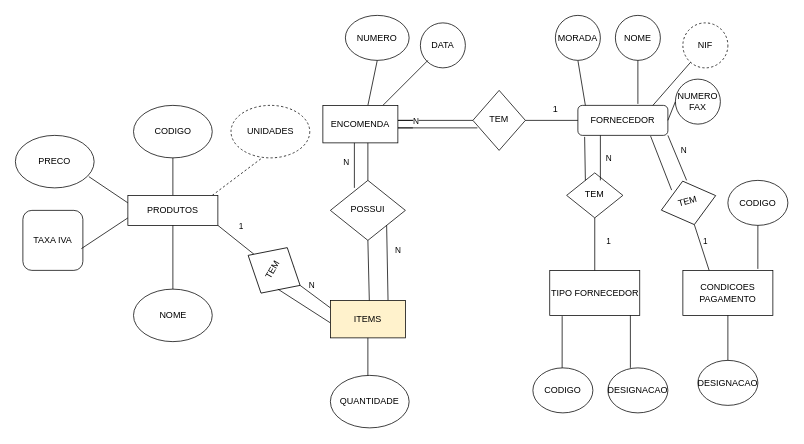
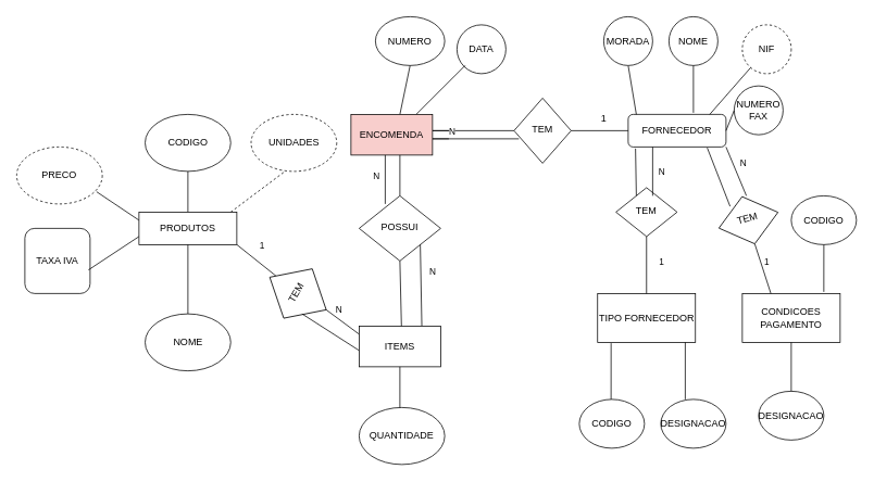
  <mxCell id="0" />
  <mxCell id="1" parent="0" />
  <mxCell id="2" value="POSSUI&lt;br&gt;" style="rhombus;whiteSpace=wrap;html=1;shadow=0;fontFamily=Helvetica;fontSize=12;align=center;strokeWidth=1;spacing=6;spacingTop=-4;" parent="1" vertex="1"><mxGeometry x="440" y="240" width="100" height="80" as="geometry" /></mxCell>
  <mxCell id="3" value="CODIGO&lt;br&gt;" style="ellipse;whiteSpace=wrap;html=1;" vertex="1" parent="1"><mxGeometry x="177.5" y="140" width="105" height="70" as="geometry" /></mxCell>
- <mxCell id="4" value="PRECO&lt;br&gt;" style="ellipse;whiteSpace=wrap;html=1;" vertex="1" parent="1"><mxGeometry y="180" width="105" height="70" as="geometry" x="20" /></mxCell>
+ <mxCell id="4" value="PRECO&lt;br&gt;" style="ellipse;whiteSpace=wrap;html=1;dashed=1;" vertex="1" parent="1"><mxGeometry y="180" width="105" height="70" as="geometry" x="20" /></mxCell>
  <mxCell id="5" style="edgeStyle=orthogonalEdgeStyle;rounded=0;orthogonalLoop=1;jettySize=auto;html=1;exitX=0.5;exitY=1;exitDx=0;exitDy=0;" edge="1" parent="1"><mxGeometry relative="1" as="geometry"><mxPoint x="840" y="360" as="sourcePoint" /><mxPoint x="840" y="360" as="targetPoint" /></mxGeometry></mxCell>
  <mxCell id="6" value="" style="endArrow=none;html=1;rounded=0;entryX=0.933;entryY=0.786;entryDx=0;entryDy=0;entryPerimeter=0;exitX=0;exitY=0.25;exitDx=0;exitDy=0;" edge="1" parent="1" target="4"><mxGeometry width="50" height="50" relative="1" as="geometry"><mxPoint x="170" y="270" as="sourcePoint" /><mxPoint x="460" y="350" as="targetPoint" /></mxGeometry></mxCell>
  <mxCell id="7" value="" style="endArrow=none;html=1;rounded=0;entryX=0.5;entryY=1;entryDx=0;entryDy=0;exitX=0.5;exitY=0;exitDx=0;exitDy=0;" edge="1" parent="1" target="3"><mxGeometry width="50" height="50" relative="1" as="geometry"><mxPoint x="230" y="260" as="sourcePoint" /><mxPoint x="460" y="350" as="targetPoint" /></mxGeometry></mxCell>
  <mxCell id="8" value="UNIDADES&lt;br&gt;" style="ellipse;whiteSpace=wrap;html=1;strokeColor=default;dashed=1;" vertex="1" parent="1"><mxGeometry x="307.5" y="140" width="105" height="70" as="geometry" /></mxCell>
  <mxCell id="9" value="" style="endArrow=none;dashed=1;html=1;rounded=0;entryX=0.395;entryY=1;entryDx=0;entryDy=0;entryPerimeter=0;" edge="1" parent="1" target="8"><mxGeometry width="50" height="50" relative="1" as="geometry"><mxPoint x="282.5" y="260" as="sourcePoint" /><mxPoint x="332.5" y="210" as="targetPoint" /></mxGeometry></mxCell>
  <mxCell id="10" value="TAXA IVA" style="whiteSpace=wrap;html=1;aspect=fixed;rounded=1;" vertex="1" parent="1"><mxGeometry x="30" y="280" width="80" height="80" as="geometry" /></mxCell>
  <mxCell id="11" value="" style="endArrow=none;html=1;rounded=0;exitX=0.975;exitY=0.638;exitDx=0;exitDy=0;exitPerimeter=0;" edge="1" parent="1" source="10"><mxGeometry width="50" height="50" relative="1" as="geometry"><mxPoint x="120" y="340" as="sourcePoint" /><mxPoint x="170" y="290" as="targetPoint" /></mxGeometry></mxCell>
  <mxCell id="12" value="" style="endArrow=none;html=1;rounded=0;entryX=1;entryY=1;entryDx=0;entryDy=0;" edge="1" parent="1" source="17"><mxGeometry width="50" height="50" relative="1" as="geometry"><mxPoint x="380" y="380" as="sourcePoint" /><mxPoint x="290" y="300" as="targetPoint" /></mxGeometry></mxCell>
  <mxCell id="13" value="1&lt;br&gt;" style="edgeLabel;html=1;align=center;verticalAlign=middle;resizable=0;points=[];" vertex="1" connectable="0" parent="12"><mxGeometry x="0.315" y="-4" relative="1" as="geometry"><mxPoint x="11" y="-10" as="offset" /></mxGeometry></mxCell>
  <mxCell id="14" value="" style="endArrow=none;html=1;rounded=0;entryX=0.5;entryY=1;entryDx=0;entryDy=0;exitX=0;exitY=0.25;exitDx=0;exitDy=0;" edge="1" parent="1" target="17"><mxGeometry width="50" height="50" relative="1" as="geometry"><mxPoint x="440" y="410" as="sourcePoint" /><mxPoint x="447.5" y="420" as="targetPoint" /></mxGeometry></mxCell>
  <mxCell id="15" value="N&lt;br&gt;" style="edgeLabel;html=1;align=center;verticalAlign=middle;resizable=0;points=[];" vertex="1" connectable="0" parent="14"><mxGeometry x="0.296" y="-2" relative="1" as="geometry"><mxPoint y="-9" as="offset" /></mxGeometry></mxCell>
  <mxCell id="16" value="" style="endArrow=none;html=1;rounded=0;entryX=1;entryY=1;entryDx=0;entryDy=0;" edge="1" parent="1" target="17"><mxGeometry width="50" height="50" relative="1" as="geometry"><mxPoint x="380" y="380" as="sourcePoint" /><mxPoint x="290" y="300" as="targetPoint" /></mxGeometry></mxCell>
  <mxCell id="17" value="TEM&lt;br&gt;" style="rhombus;whiteSpace=wrap;html=1;shadow=0;fontFamily=Helvetica;fontSize=12;align=center;strokeWidth=1;spacing=6;spacingTop=-4;rotation=-60;" parent="1" vertex="1"><mxGeometry x="330" y="320" width="70" height="80" as="geometry" /></mxCell>
  <mxCell id="18" value="" style="endArrow=none;html=1;rounded=0;entryX=0.5;entryY=1;entryDx=0;entryDy=0;exitX=0.433;exitY=0.05;exitDx=0;exitDy=0;exitPerimeter=0;" edge="1" parent="1" target="2"><mxGeometry width="50" height="50" relative="1" as="geometry"><mxPoint x="491.96" y="402" as="sourcePoint" /><mxPoint x="460" y="350" as="targetPoint" /></mxGeometry></mxCell>
  <mxCell id="19" value="" style="endArrow=none;html=1;rounded=0;entryX=0.5;entryY=1;entryDx=0;entryDy=0;exitX=0.5;exitY=0;exitDx=0;exitDy=0;" edge="1" parent="1" source="2"><mxGeometry width="50" height="50" relative="1" as="geometry"><mxPoint x="410" y="400" as="sourcePoint" /><mxPoint x="490" y="180" as="targetPoint" /></mxGeometry></mxCell>
  <mxCell id="20" value="" style="endArrow=none;html=1;rounded=0;exitX=0;exitY=0.75;exitDx=0;exitDy=0;" edge="1" parent="1"><mxGeometry width="50" height="50" relative="1" as="geometry"><mxPoint x="440" y="430" as="sourcePoint" /><mxPoint x="370" y="385" as="targetPoint" /></mxGeometry></mxCell>
  <mxCell id="21" value="" style="endArrow=none;html=1;rounded=0;exitX=0.5;exitY=0;exitDx=0;exitDy=0;entryX=1;entryY=1;entryDx=0;entryDy=0;" edge="1" parent="1" target="2"><mxGeometry width="50" height="50" relative="1" as="geometry"><mxPoint x="516.88" y="400" as="sourcePoint" /><mxPoint x="510.005" y="317.5" as="targetPoint" /></mxGeometry></mxCell>
  <mxCell id="22" value="N&lt;br&gt;" style="edgeLabel;html=1;align=center;verticalAlign=middle;resizable=0;points=[];" vertex="1" connectable="0" parent="21"><mxGeometry x="0.361" y="2" relative="1" as="geometry"><mxPoint x="16" as="offset" /></mxGeometry></mxCell>
  <mxCell id="23" value="" style="endArrow=none;html=1;rounded=0;entryX=0.35;entryY=0.975;entryDx=0;entryDy=0;entryPerimeter=0;exitX=0.32;exitY=0.125;exitDx=0;exitDy=0;exitPerimeter=0;" edge="1" parent="1" source="2"><mxGeometry width="50" height="50" relative="1" as="geometry"><mxPoint x="410" y="350" as="sourcePoint" /><mxPoint x="472" y="179" as="targetPoint" /></mxGeometry></mxCell>
  <mxCell id="24" value="N&lt;br&gt;" style="edgeLabel;html=1;align=center;verticalAlign=middle;resizable=0;points=[];" vertex="1" connectable="0" parent="23"><mxGeometry x="0.127" y="-2" relative="1" as="geometry"><mxPoint x="-14" y="5" as="offset" /></mxGeometry></mxCell>
  <mxCell id="25" value="NUMERO&lt;br&gt;" style="ellipse;whiteSpace=wrap;html=1;aspect=fixed;" vertex="1" parent="1"><mxGeometry x="460" y="20" width="85" height="60" as="geometry" /></mxCell>
  <mxCell id="26" value="DATA&lt;br&gt;" style="ellipse;whiteSpace=wrap;html=1;aspect=fixed;" vertex="1" parent="1"><mxGeometry x="560" y="30" width="60" height="60" as="geometry" /></mxCell>
  <mxCell id="27" value="" style="endArrow=none;html=1;rounded=0;exitX=0.5;exitY=0;exitDx=0;exitDy=0;entryX=0.5;entryY=1;entryDx=0;entryDy=0;" edge="1" parent="1" target="25"><mxGeometry width="50" height="50" relative="1" as="geometry"><mxPoint x="490" y="140" as="sourcePoint" /><mxPoint x="484" y="110" as="targetPoint" /></mxGeometry></mxCell>
  <mxCell id="28" value="" style="endArrow=none;html=1;rounded=0;" edge="1" parent="1"><mxGeometry width="50" height="50" relative="1" as="geometry"><mxPoint x="510" y="140" as="sourcePoint" /><mxPoint x="570" as="targetPoint" y="80" /></mxGeometry></mxCell>
  <mxCell id="29" value="TEM&lt;br&gt;" style="rhombus;whiteSpace=wrap;html=1;shadow=0;fontFamily=Helvetica;fontSize=12;align=center;strokeWidth=1;spacing=6;spacingTop=-4;rotation=0;" vertex="1" parent="1"><mxGeometry x="630" y="120" width="70" height="80" as="geometry" /></mxCell>
  <mxCell id="30" value="" style="endArrow=none;html=1;rounded=0;entryX=1;entryY=0.5;entryDx=0;entryDy=0;exitX=0;exitY=0.5;exitDx=0;exitDy=0;" edge="1" parent="1" source="29"><mxGeometry width="50" height="50" relative="1" as="geometry"><mxPoint x="540" y="280" as="sourcePoint" /><mxPoint x="550" y="160" as="targetPoint" /><Array as="points"><mxPoint x="530" y="160" /></Array></mxGeometry></mxCell>
  <mxCell id="31" value="N&lt;br&gt;" style="edgeLabel;html=1;align=center;verticalAlign=middle;resizable=0;points=[];" vertex="1" connectable="0" parent="30"><mxGeometry x="0.275" relative="1" as="geometry"><mxPoint as="offset" /></mxGeometry></mxCell>
  <mxCell id="32" value="" style="endArrow=none;html=1;rounded=0;entryX=1;entryY=0.75;entryDx=0;entryDy=0;exitX=0.086;exitY=0.625;exitDx=0;exitDy=0;exitPerimeter=0;" edge="1" parent="1" source="29"><mxGeometry width="50" height="50" relative="1" as="geometry"><mxPoint x="540" y="280" as="sourcePoint" /><mxPoint x="550" y="170" as="targetPoint" /><Array as="points"><mxPoint x="530" y="170" /></Array></mxGeometry></mxCell>
  <mxCell id="33" value="FORNECEDOR&lt;br&gt;" style="rounded=1;whiteSpace=wrap;html=1;fontSize=12;glass=0;strokeWidth=1;shadow=0;" vertex="1" parent="1"><mxGeometry x="770" y="140" width="120" height="40" as="geometry" /></mxCell>
  <mxCell id="34" value="" style="endArrow=none;html=1;rounded=0;entryX=1;entryY=0.5;entryDx=0;entryDy=0;exitX=0;exitY=0.5;exitDx=0;exitDy=0;" edge="1" parent="1" source="33" target="29"><mxGeometry width="50" height="50" relative="1" as="geometry"><mxPoint x="540" y="280" as="sourcePoint" /><mxPoint x="590" y="230" as="targetPoint" /></mxGeometry></mxCell>
  <mxCell id="35" value="1&lt;br&gt;" style="text;html=1;align=center;verticalAlign=middle;resizable=0;points=[];autosize=1;strokeColor=none;fillColor=none;" vertex="1" parent="1"><mxGeometry x="725" y="130" width="30" height="30" as="geometry" /></mxCell>
  <mxCell id="36" value="" style="endArrow=none;html=1;rounded=0;" edge="1" parent="1"><mxGeometry width="50" height="50" relative="1" as="geometry"><mxPoint x="780" y="140" as="sourcePoint" /><mxPoint x="770" as="targetPoint" y="80" /></mxGeometry></mxCell>
  <mxCell id="37" value="MORADA" style="ellipse;whiteSpace=wrap;html=1;aspect=fixed;" vertex="1" parent="1"><mxGeometry x="740" y="20" width="60" height="60" as="geometry" /></mxCell>
  <mxCell id="38" value="PRODUTOS&lt;br&gt;" style="rounded=0;whiteSpace=wrap;html=1;" vertex="1" parent="1"><mxGeometry x="170" y="260" width="120" height="40" as="geometry" /></mxCell>
  <mxCell id="39" value="NOME" style="ellipse;whiteSpace=wrap;html=1;" vertex="1" parent="1"><mxGeometry x="177.5" y="385" width="105" height="70" as="geometry" /></mxCell>
  <mxCell id="40" value="" style="endArrow=none;html=1;rounded=0;entryX=0.5;entryY=1;entryDx=0;entryDy=0;exitX=0.5;exitY=0;exitDx=0;exitDy=0;" edge="1" parent="1" source="39" target="38"><mxGeometry width="50" height="50" relative="1" as="geometry"><mxPoint x="210" y="370" as="sourcePoint" /><mxPoint x="260" y="320" as="targetPoint" /></mxGeometry></mxCell>
- <mxCell id="41" value="ITEMS&lt;br&gt;" style="rounded=0;whiteSpace=wrap;html=1;fillColor=#fff2cc;" vertex="1" parent="1"><mxGeometry x="440" y="400" width="100" height="50" as="geometry" /></mxCell>
- <mxCell id="42" value="ENCOMENDA" style="rounded=0;whiteSpace=wrap;html=1;" vertex="1" parent="1"><mxGeometry x="430" y="140" width="100" height="50" as="geometry" /></mxCell>
+ <mxCell id="41" value="ITEMS&lt;br&gt;" style="rounded=0;whiteSpace=wrap;html=1;" vertex="1" parent="1"><mxGeometry x="440" y="400" width="100" height="50" as="geometry" /></mxCell>
+ <mxCell id="42" value="ENCOMENDA" style="rounded=0;whiteSpace=wrap;html=1;fillColor=#f8cecc;" vertex="1" parent="1"><mxGeometry x="430" y="140" width="100" height="50" as="geometry" /></mxCell>
  <mxCell id="43" value="NOME" style="ellipse;whiteSpace=wrap;html=1;aspect=fixed;" vertex="1" parent="1"><mxGeometry x="820" y="20" width="60" height="60" as="geometry" /></mxCell>
  <mxCell id="44" value="NIF" style="ellipse;whiteSpace=wrap;html=1;aspect=fixed;dashed=1;" vertex="1" parent="1"><mxGeometry x="910" y="30" width="60" height="60" as="geometry" /></mxCell>
  <mxCell id="45" value="" style="endArrow=none;html=1;rounded=0;entryX=0.5;entryY=1;entryDx=0;entryDy=0;exitX=0.667;exitY=-0.05;exitDx=0;exitDy=0;exitPerimeter=0;" edge="1" parent="1" source="33" target="43"><mxGeometry width="50" height="50" relative="1" as="geometry"><mxPoint x="850" y="130" as="sourcePoint" /><mxPoint x="870" y="90" as="targetPoint" /></mxGeometry></mxCell>
  <mxCell id="46" value="" style="endArrow=none;html=1;rounded=0;" edge="1" parent="1" target="44"><mxGeometry width="50" height="50" relative="1" as="geometry"><mxPoint x="870" y="140" as="sourcePoint" /><mxPoint x="920" y="90" as="targetPoint" /></mxGeometry></mxCell>
  <mxCell id="47" value="TIPO FORNECEDOR" style="rounded=0;whiteSpace=wrap;html=1;" vertex="1" parent="1"><mxGeometry x="732.5" y="360" width="120" height="60" as="geometry" /></mxCell>
  <mxCell id="48" value="QUANTIDADE" style="ellipse;whiteSpace=wrap;html=1;" vertex="1" parent="1"><mxGeometry x="440" y="500" width="105" height="70" as="geometry" /></mxCell>
  <mxCell id="49" value="" style="endArrow=none;html=1;rounded=0;entryX=0.5;entryY=1;entryDx=0;entryDy=0;" edge="1" parent="1" target="41"><mxGeometry width="50" height="50" relative="1" as="geometry"><mxPoint x="490" y="500" as="sourcePoint" /><mxPoint x="540" y="450" as="targetPoint" /></mxGeometry></mxCell>
  <mxCell id="50" value="TEM" style="rhombus;whiteSpace=wrap;html=1;shadow=0;fontFamily=Helvetica;fontSize=12;align=center;strokeWidth=1;spacing=6;spacingTop=-4;" vertex="1" parent="1"><mxGeometry x="755" y="230" width="75" height="60" as="geometry" /></mxCell>
  <mxCell id="51" value="" style="endArrow=none;html=1;rounded=0;entryX=0.075;entryY=1.05;entryDx=0;entryDy=0;entryPerimeter=0;" edge="1" parent="1" target="33"><mxGeometry width="50" height="50" relative="1" as="geometry"><mxPoint x="780" y="240" as="sourcePoint" /><mxPoint x="800" y="160" as="targetPoint" /></mxGeometry></mxCell>
  <mxCell id="52" value="" style="endArrow=none;html=1;rounded=0;entryX=0.25;entryY=1;entryDx=0;entryDy=0;exitX=0.6;exitY=0.167;exitDx=0;exitDy=0;exitPerimeter=0;" edge="1" parent="1" source="50" target="33"><mxGeometry width="50" height="50" relative="1" as="geometry"><mxPoint x="800" y="230" as="sourcePoint" /><mxPoint x="850" y="190" as="targetPoint" /></mxGeometry></mxCell>
  <mxCell id="53" value="N" style="edgeLabel;html=1;align=center;verticalAlign=middle;resizable=0;points=[];" vertex="1" connectable="0" parent="52"><mxGeometry x="0.367" y="-1" relative="1" as="geometry"><mxPoint x="9" y="11" as="offset" /></mxGeometry></mxCell>
  <mxCell id="54" value="" style="endArrow=none;html=1;rounded=0;entryX=0.5;entryY=1;entryDx=0;entryDy=0;" edge="1" parent="1" source="47" target="50"><mxGeometry width="50" height="50" relative="1" as="geometry"><mxPoint x="767.5" y="340" as="sourcePoint" /><mxPoint x="817.5" y="290" as="targetPoint" /></mxGeometry></mxCell>
  <mxCell id="55" value="1" style="edgeLabel;html=1;align=center;verticalAlign=middle;resizable=0;points=[];" vertex="1" connectable="0" parent="54"><mxGeometry x="0.4" y="1" relative="1" as="geometry"><mxPoint x="19" y="9" as="offset" /></mxGeometry></mxCell>
  <mxCell id="56" value="CODIGO" style="ellipse;whiteSpace=wrap;html=1;" vertex="1" parent="1"><mxGeometry x="710" y="490" width="80" height="60" as="geometry" /></mxCell>
  <mxCell id="57" value="" style="endArrow=none;html=1;rounded=0;entryX=0.138;entryY=1.017;entryDx=0;entryDy=0;entryPerimeter=0;" edge="1" parent="1" target="47"><mxGeometry width="50" height="50" relative="1" as="geometry"><mxPoint x="749" y="490" as="sourcePoint" /><mxPoint x="782.5" y="430" as="targetPoint" /></mxGeometry></mxCell>
  <mxCell id="58" value="NUMERO FAX" style="ellipse;whiteSpace=wrap;html=1;aspect=fixed;" vertex="1" parent="1"><mxGeometry x="900" y="105" width="60" height="60" as="geometry" /></mxCell>
  <mxCell id="59" value="" style="endArrow=none;html=1;rounded=0;entryX=0;entryY=0.5;entryDx=0;entryDy=0;" edge="1" parent="1" target="58"><mxGeometry width="50" height="50" relative="1" as="geometry"><mxPoint x="890" y="160" as="sourcePoint" /><mxPoint x="940" y="110" as="targetPoint" /></mxGeometry></mxCell>
  <mxCell id="60" value="DESIGNACAO" style="ellipse;whiteSpace=wrap;html=1;" vertex="1" parent="1"><mxGeometry x="810" y="490" width="80" height="60" as="geometry" /></mxCell>
  <mxCell id="61" value="" style="endArrow=none;html=1;rounded=0;" edge="1" parent="1"><mxGeometry width="50" height="50" relative="1" as="geometry"><mxPoint x="840" y="490" as="sourcePoint" /><mxPoint x="840" y="420" as="targetPoint" /></mxGeometry></mxCell>
  <mxCell id="62" value="TEM" style="rhombus;whiteSpace=wrap;html=1;shadow=0;fontFamily=Helvetica;fontSize=12;align=center;strokeWidth=1;spacing=6;spacingTop=-4;rotation=-15;" vertex="1" parent="1"><mxGeometry x="880" y="240" width="75" height="60" as="geometry" /></mxCell>
  <mxCell id="63" value="" style="endArrow=none;html=1;rounded=0;entryX=0.808;entryY=1.025;entryDx=0;entryDy=0;entryPerimeter=0;exitX=0.269;exitY=0.129;exitDx=0;exitDy=0;exitPerimeter=0;" edge="1" parent="1" source="62" target="33"><mxGeometry width="50" height="50" relative="1" as="geometry"><mxPoint x="882.5" y="240" as="sourcePoint" /><mxPoint x="932.5" y="190" as="targetPoint" /></mxGeometry></mxCell>
  <mxCell id="64" value="" style="endArrow=none;html=1;rounded=0;entryX=1;entryY=1;entryDx=0;entryDy=0;" edge="1" parent="1" target="33"><mxGeometry width="50" height="50" relative="1" as="geometry"><mxPoint x="915" y="240" as="sourcePoint" /><mxPoint x="965" y="190" as="targetPoint" /></mxGeometry></mxCell>
  <mxCell id="65" value="N" style="edgeLabel;html=1;align=center;verticalAlign=middle;resizable=0;points=[];" vertex="1" connectable="0" parent="64"><mxGeometry x="0.411" y="-2" relative="1" as="geometry"><mxPoint x="11" y="3" as="offset" /></mxGeometry></mxCell>
  <mxCell id="66" value="CONDICOES PAGAMENTO" style="rounded=0;whiteSpace=wrap;html=1;" vertex="1" parent="1"><mxGeometry x="910" y="360" width="120" height="60" as="geometry" /></mxCell>
  <mxCell id="67" value="" style="endArrow=none;html=1;rounded=0;entryX=0.5;entryY=1;entryDx=0;entryDy=0;" edge="1" parent="1" target="62"><mxGeometry width="50" height="50" relative="1" as="geometry"><mxPoint x="945" y="360" as="sourcePoint" /><mxPoint x="995" y="310" as="targetPoint" /></mxGeometry></mxCell>
  <mxCell id="68" value="1" style="edgeLabel;html=1;align=center;verticalAlign=middle;resizable=0;points=[];" vertex="1" connectable="0" parent="67"><mxGeometry x="0.342" y="-3" relative="1" as="geometry"><mxPoint x="5" y="2" as="offset" /></mxGeometry></mxCell>
  <mxCell id="69" value="CODIGO" style="ellipse;whiteSpace=wrap;html=1;" vertex="1" parent="1"><mxGeometry x="970" y="240" width="80" height="60" as="geometry" /></mxCell>
  <mxCell id="70" value="" style="endArrow=none;html=1;rounded=0;entryX=0.5;entryY=1;entryDx=0;entryDy=0;exitX=0.833;exitY=-0.033;exitDx=0;exitDy=0;exitPerimeter=0;" edge="1" parent="1" source="66" target="69"><mxGeometry width="50" height="50" relative="1" as="geometry"><mxPoint x="990" y="360" as="sourcePoint" /><mxPoint x="1040" y="310" as="targetPoint" /></mxGeometry></mxCell>
  <mxCell id="71" value="DESIGNACAO" style="ellipse;whiteSpace=wrap;html=1;" vertex="1" parent="1"><mxGeometry x="930" y="480" width="80" height="60" as="geometry" /></mxCell>
  <mxCell id="72" value="" style="endArrow=none;html=1;rounded=0;entryX=0.5;entryY=1;entryDx=0;entryDy=0;" edge="1" parent="1" target="66"><mxGeometry width="50" height="50" relative="1" as="geometry"><mxPoint x="970" y="480" as="sourcePoint" /><mxPoint x="1020" y="430" as="targetPoint" /></mxGeometry></mxCell>
